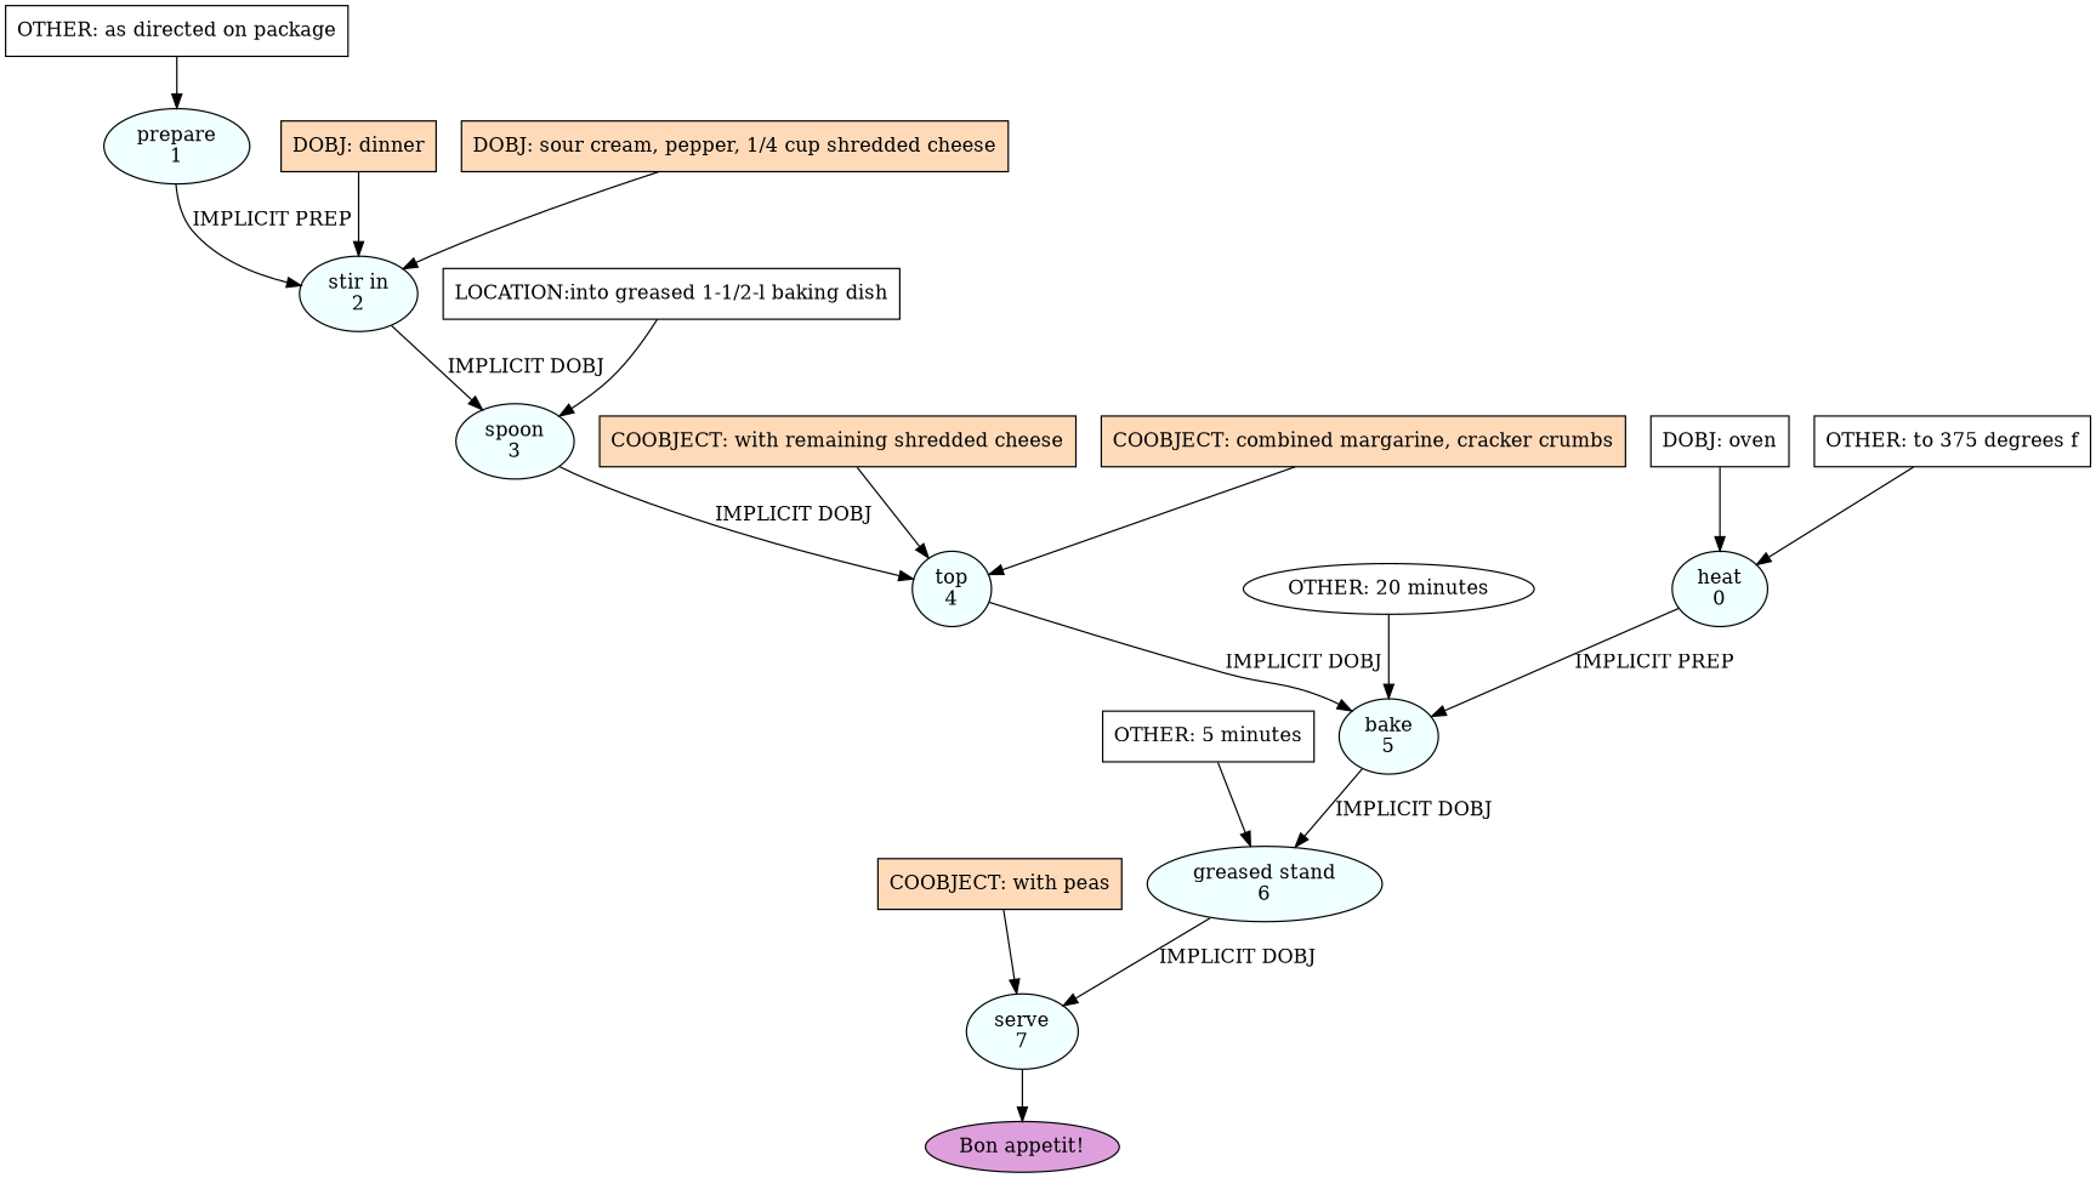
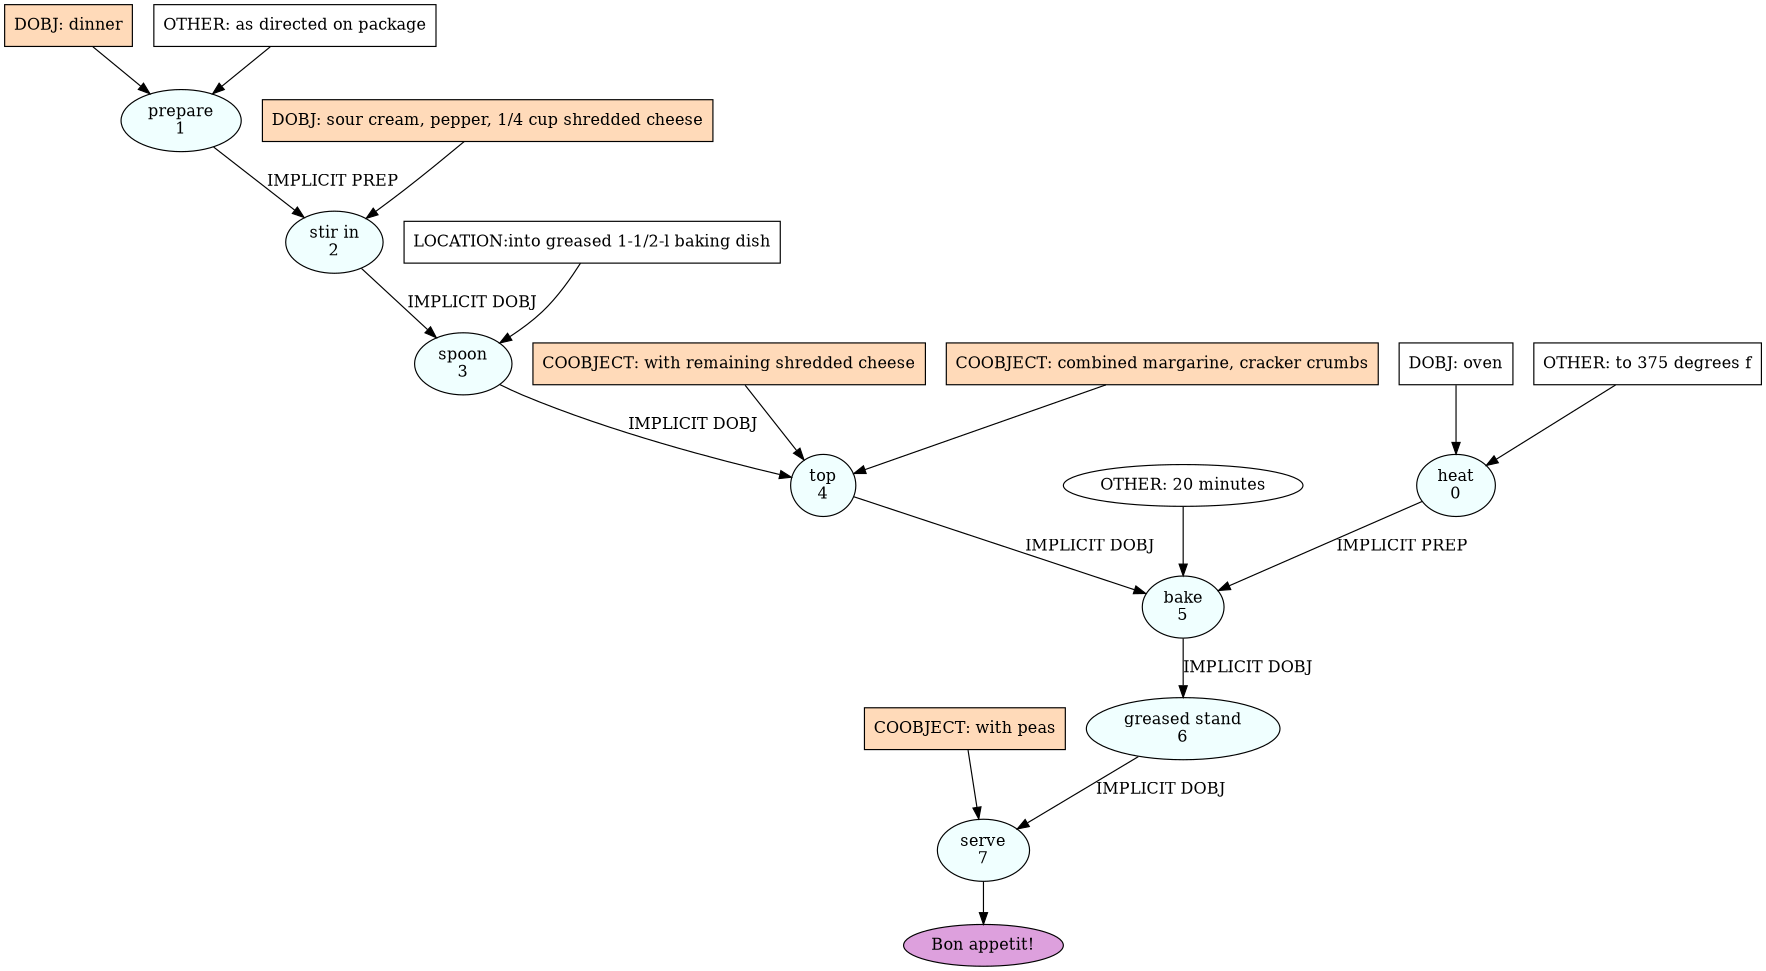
  digraph {
    node [fillcolor=azure shape=box style=filled]
    n1 [label="heat\n0" shape=oval]
    n2 [label="bake\n5" shape=oval]
    n3 [label="greased stand\n6" shape=oval]
    n4 [label="prepare\n1" shape=oval]
    n5 [label="stir in\n2" shape=oval]
    n6 [label="spoon\n3" shape=oval]
    n7 [label="top\n4" shape=oval]
    n8 [label="serve\n7" shape=oval]
    n9 [fillcolor=plum label="Bon appetit!" shape=oval]
    n10 [fillcolor=peachpuff label="DOBJ: dinner"]
    n11 [fillcolor=white label="OTHER: as directed on package"]
    n12 [fillcolor=white label="DOBJ: oven"]
    n13 [fillcolor=white label="OTHER: to 375 degrees f"]
    n14 [fillcolor=peachpuff label="DOBJ: sour cream, pepper, 1/4 cup shredded cheese"]
    n15 [fillcolor=white label="LOCATION:into greased 1-1/2-l baking dish"]
    n16 [fillcolor=peachpuff label="COOBJECT: with remaining shredded cheese"]
    n17 [fillcolor=peachpuff label="COOBJECT: combined margarine, cracker crumbs"]
    n18 [fillcolor=white label="OTHER: 20 minutes" shape=ellipse]
-   n19 [fillcolor=white label="OTHER: 5 minutes"]
    n20 [fillcolor=peachpuff label="COOBJECT: with peas"]
    n1 -> n2 [label="IMPLICIT PREP"]
    n2 -> n3 [label="IMPLICIT DOBJ"]
    n3 -> n8 [label="IMPLICIT DOBJ"]
    n4 -> n5 [label="IMPLICIT PREP"]
    n5 -> n6 [label="IMPLICIT DOBJ"]
    n6 -> n7 [label="IMPLICIT DOBJ"]
    n7 -> n2 [label="IMPLICIT DOBJ"]
    n8 -> n9
-   n10 -> n5
+   n10 -> n4
    n11 -> n4
    n12 -> n1
    n13 -> n1
    n14 -> n5
    n15 -> n6
    n16 -> n7
    n17 -> n7
    n18 -> n2
-   n19 -> n3
    n20 -> n8
  }
